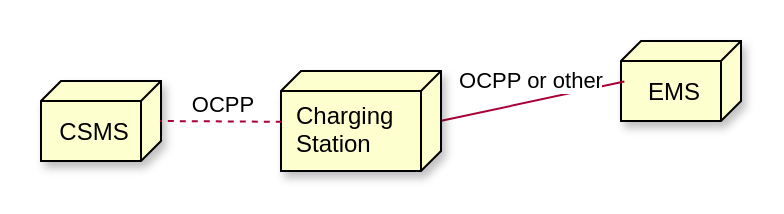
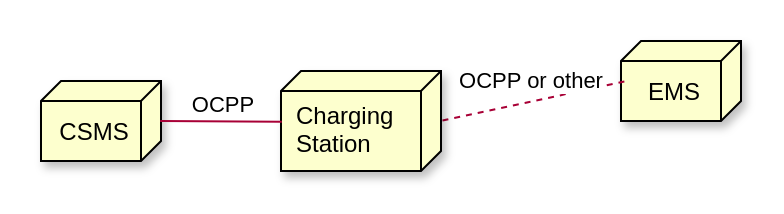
  <mxCell id="0" />
  <mxCell id="1" parent="0" />
  <mxCell id="2" value="&lt;p&gt;EMS&lt;/p&gt;" style="verticalAlign=top;align=center;spacingTop=0;spacingLeft=6;spacingRight=12;shape=cube;size=10;direction=south;fontStyle=0;html=1;whiteSpace=wrap;fillColor=#fdffce;strokeColor=#000000;fillStyle=auto;gradientColor=none;shadow=1;" parent="1" vertex="1"><mxGeometry x="310" y="20" width="60" height="40" as="geometry" /></mxCell>
- <mxCell id="3" style="rounded=0;orthogonalLoop=1;jettySize=auto;html=1;entryX=0.503;entryY=0.012;entryDx=0;entryDy=0;entryPerimeter=0;startArrow=none;startFill=0;endArrow=none;endFill=0;strokeColor=#a80036;exitX=0.507;exitY=0.972;exitDx=0;exitDy=0;exitPerimeter=0;" parent="1" source="2" target="6" edge="1"><mxGeometry relative="1" as="geometry"><mxPoint x="340" y="60" as="sourcePoint" /></mxGeometry></mxCell>
+ <mxCell id="3" style="rounded=0;orthogonalLoop=1;jettySize=auto;html=1;entryX=0.503;entryY=0.012;entryDx=0;entryDy=0;entryPerimeter=0;startArrow=none;startFill=0;endArrow=none;endFill=0;strokeColor=#a80036;exitX=0.507;exitY=0.972;exitDx=0;exitDy=0;exitPerimeter=0;dashed=1;" parent="1" source="2" target="6" edge="1"><mxGeometry relative="1" as="geometry"><mxPoint x="340" y="60" as="sourcePoint" /></mxGeometry></mxCell>
  <mxCell id="4" value="OCPP or other" style="edgeLabel;html=1;align=center;verticalAlign=middle;resizable=0;points=[];" parent="3" vertex="1" connectable="0"><mxGeometry x="-0.158" relative="1" as="geometry"><mxPoint x="-8" y="-9" as="offset" /></mxGeometry></mxCell>
  <mxCell id="5" value="&lt;p&gt;CSMS&lt;/p&gt;" style="verticalAlign=top;align=center;spacingTop=0;spacingLeft=6;spacingRight=12;shape=cube;size=10;direction=south;fontStyle=0;html=1;whiteSpace=wrap;fillColor=#fdffce;strokeColor=#000000;fillStyle=auto;gradientColor=none;shadow=1;" parent="1" vertex="1"><mxGeometry x="20" y="40" width="60" height="40" as="geometry" /></mxCell>
  <mxCell id="6" value="&lt;p&gt;Charging&lt;br&gt;Station&lt;/p&gt;" style="verticalAlign=top;align=left;spacingTop=-3;spacingLeft=6;spacingRight=12;shape=cube;size=10;direction=south;fontStyle=0;html=1;whiteSpace=wrap;fillColor=#fdffce;strokeColor=#000000;fillStyle=auto;gradientColor=none;shadow=1;spacing=2;" parent="1" vertex="1"><mxGeometry x="140" y="35" width="80" height="50" as="geometry" /></mxCell>
- <mxCell id="7" style="rounded=0;orthogonalLoop=1;jettySize=auto;html=1;entryX=0.5;entryY=0.007;entryDx=0;entryDy=0;entryPerimeter=0;endArrow=none;endFill=0;strokeColor=#a80036;exitX=0.508;exitY=0.995;exitDx=0;exitDy=0;exitPerimeter=0;dashed=1;" parent="1" source="6" target="5" edge="1"><mxGeometry relative="1" as="geometry" /></mxCell>
+ <mxCell id="7" style="rounded=0;orthogonalLoop=1;jettySize=auto;html=1;entryX=0.5;entryY=0.007;entryDx=0;entryDy=0;entryPerimeter=0;endArrow=none;endFill=0;strokeColor=#a80036;exitX=0.508;exitY=0.995;exitDx=0;exitDy=0;exitPerimeter=0;" parent="1" source="6" target="5" edge="1"><mxGeometry relative="1" as="geometry" /></mxCell>
  <mxCell id="8" value="OCPP" style="edgeLabel;html=1;align=center;verticalAlign=middle;resizable=0;points=[];" parent="7" vertex="1" connectable="0"><mxGeometry x="0.008" y="-1" relative="1" as="geometry"><mxPoint x="1" y="-8" as="offset" /></mxGeometry></mxCell>
